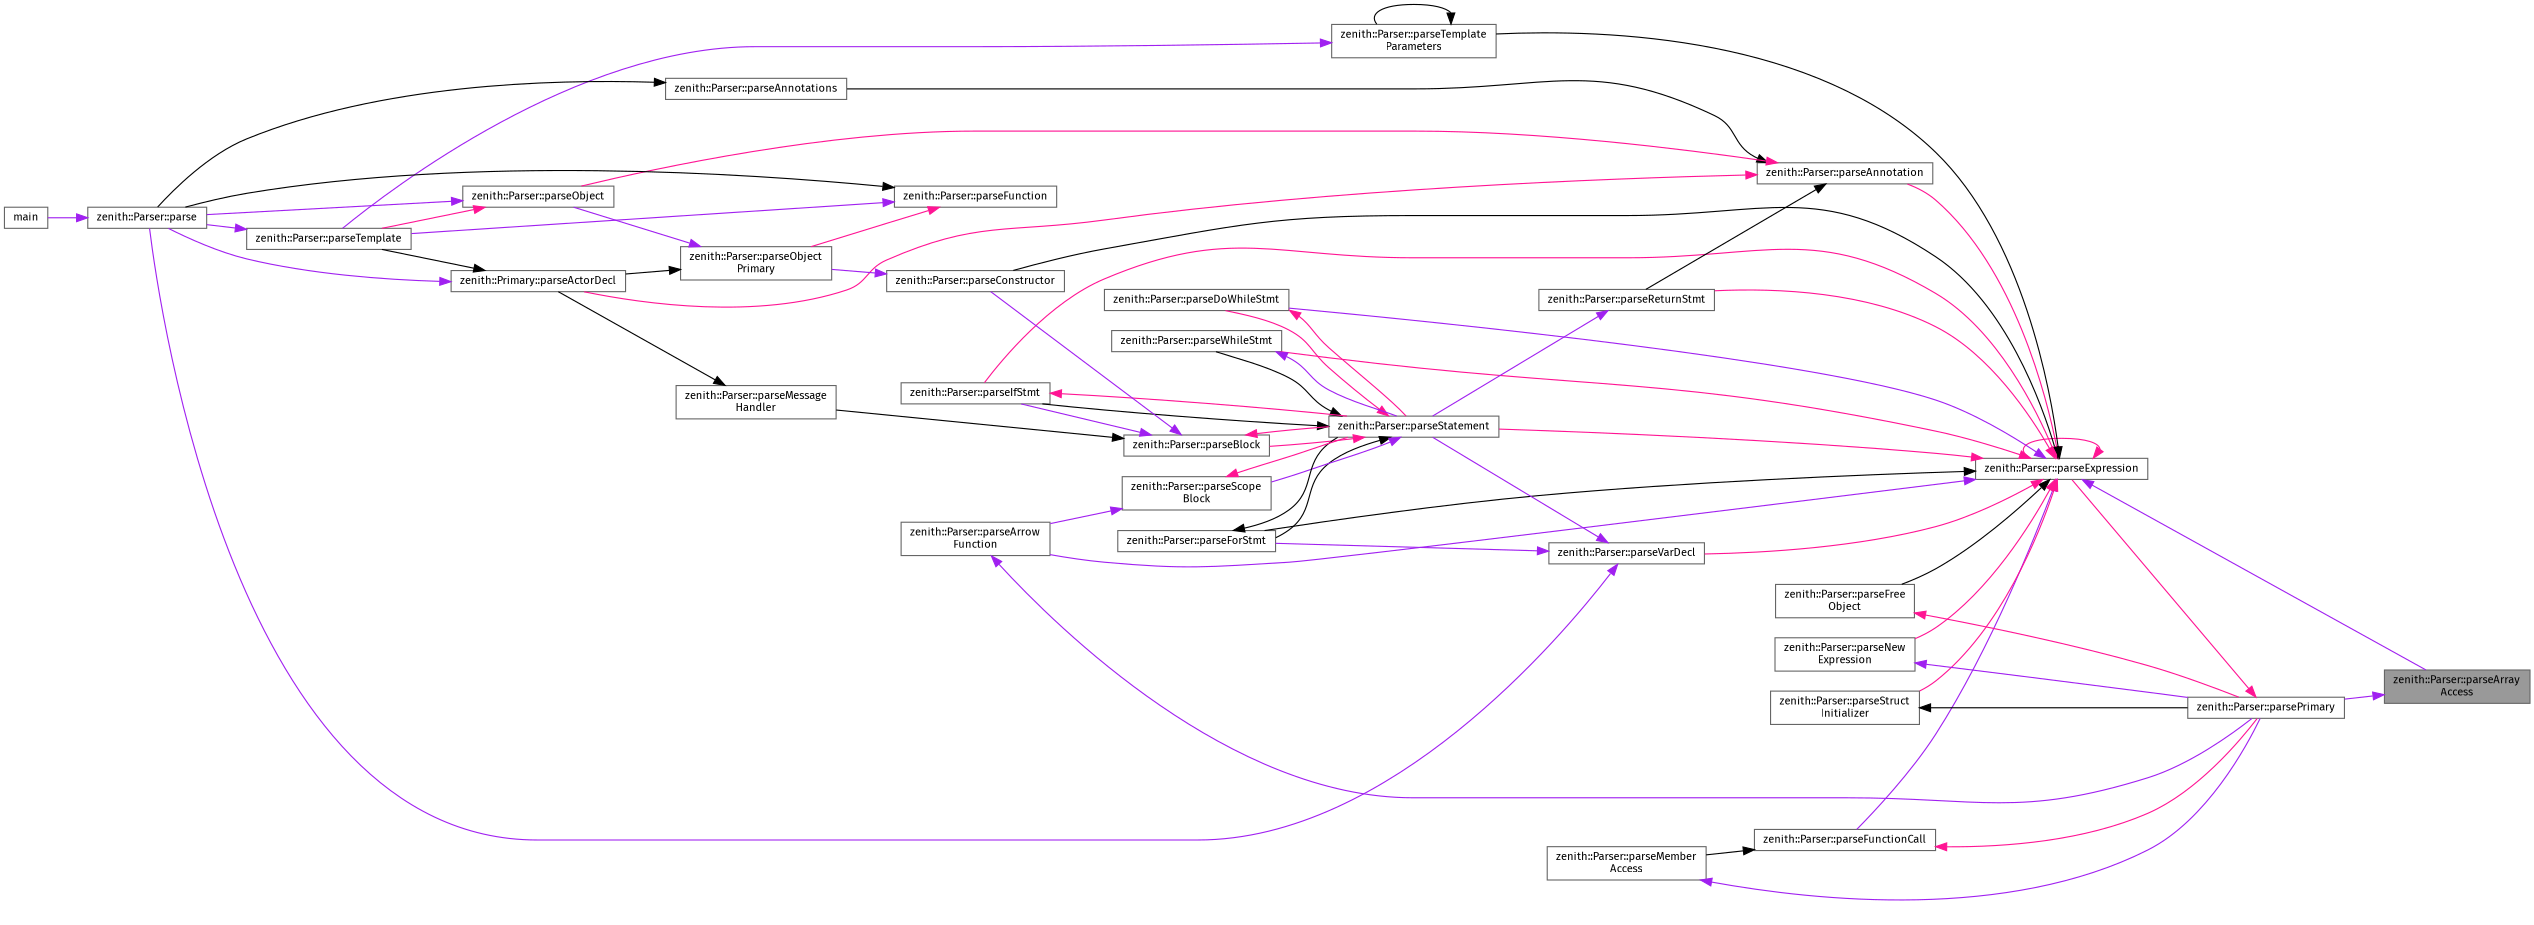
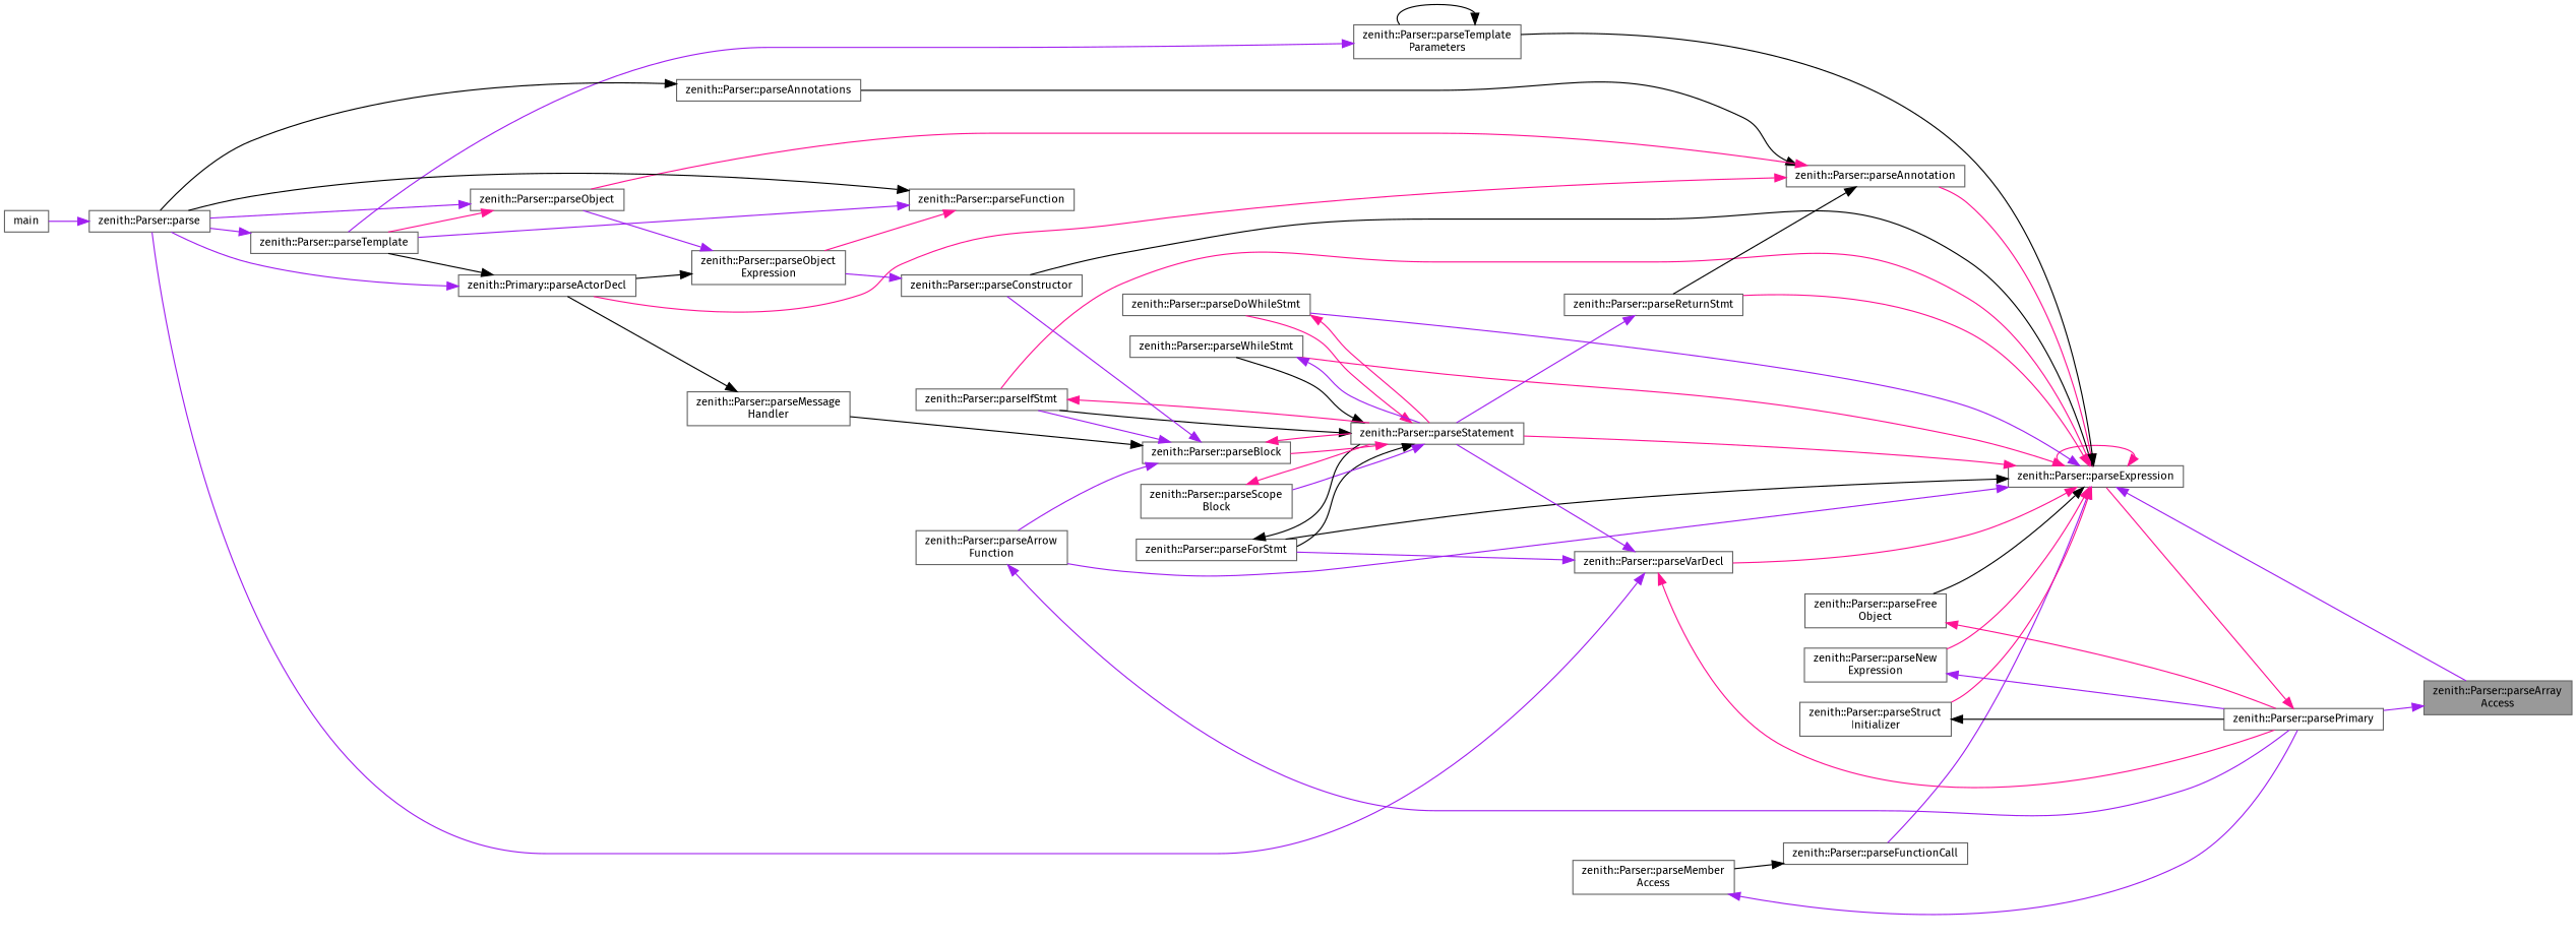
  digraph {
    fontname="Fira Sans"
    rankdir=RL
    node [color=grey40 fillcolor=white fontname="Fira Sans" fontsize=10 shape=box style=filled]
    edge [color=purple dir=back fontname="Fira Sans" fontsize=10 labelfontname=Helvetica labelfontsize=10 style=solid]
    n1 [color=gray40 fillcolor=grey60 fontcolor=black height=0.2 label="zenith::Parser::parseArray\lAccess" width=0.4]
    n2 [height=0.2 label="zenith::Parser::parsePrimary" width=0.4]
    n3 [height=0.2 label="zenith::Parser::parseExpression" width=0.4]
    n4 [height=0.2 label="zenith::Parser::parseAnnotation" width=0.4]
    n5 [height=0.2 label="zenith::Parser::parseReturnStmt" width=0.4]
    n6 [height=0.2 label="zenith::Parser::parseStatement" width=0.4]
    n7 [height=0.2 label="zenith::Parser::parseArrow\lFunction" width=0.4]
    n8 [height=0.2 label="zenith::Parser::parseConstructor" width=0.4]
    n9 [height=0.2 label="zenith::Parser::parseIfStmt" width=0.4]
    n10 [height=0.2 label="zenith::Parser::parseDoWhileStmt" width=0.4]
    n11 [height=0.2 label="zenith::Parser::parseForStmt" width=0.4]
    n12 [height=0.2 label="zenith::Parser::parseWhileStmt" width=0.4]
    n13 [height=0.2 label="zenith::Parser::parseFree\lObject" width=0.4]
    n14 [height=0.2 label="zenith::Parser::parseFunctionCall" width=0.4]
    n15 [height=0.2 label="zenith::Parser::parseNew\lExpression" width=0.4]
    n16 [height=0.2 label="zenith::Parser::parseStruct\lInitializer" width=0.4]
    n17 [height=0.2 label="zenith::Parser::parseTemplate\lParameters" width=0.4]
    n18 [height=0.2 label="zenith::Parser::parseVarDecl" width=0.4]
    n19 [height=0.2 label="zenith::Primary::parseActorDecl" width=0.4]
    n20 [height=0.2 label="zenith::Parser::parseAnnotations" width=0.4]
    n21 [height=0.2 label="zenith::Parser::parseObject" width=0.4]
    n22 [height=0.2 label="zenith::Parser::parseBlock" width=0.4]
    n23 [height=0.2 label="zenith::Parser::parseScope\lBlock" width=0.4]
-   n24 [height=0.2 label="zenith::Parser::parseObject\lPrimary" width=0.4]
+   n24 [height=0.2 label="zenith::Parser::parseObject\lExpression" width=0.4]
    n25 [height=0.2 label="zenith::Parser::parseMember\lAccess" width=0.4]
    n26 [height=0.2 label="zenith::Parser::parseTemplate" width=0.4]
    n27 [height=0.2 label="zenith::Parser::parse" width=0.4]
    n28 [height=0.2 label=main width=0.4]
    n29 [height=0.2 label="zenith::Parser::parseMessage\lHandler" width=0.4]
    n30 [height=0.2 label="zenith::Parser::parseFunction" width=0.4]
    n1 -> n2
    n2 -> n3 [color=deeppink]
    n3 -> n1
    n3 -> n3 [color=deeppink]
    n3 -> n4 [color=deeppink]
    n3 -> n5 [color=deeppink]
    n3 -> n6 [color=deeppink]
    n3 -> n7
    n3 -> n8 [color=black]
    n3 -> n9 [color=deeppink]
    n3 -> n10
    n3 -> n11 [color=black]
    n3 -> n12 [color=deeppink]
    n3 -> n13 [color=black]
    n3 -> n14
    n3 -> n15 [color=deeppink]
    n3 -> n16 [color=deeppink]
    n3 -> n17 [color=black]
    n3 -> n18 [color=deeppink]
    n4 -> n5 [color=black]
    n4 -> n19 [color=deeppink]
    n4 -> n20 [color=black]
    n4 -> n21 [color=deeppink]
    n5 -> n6
    n6 -> n9 [color=black]
    n6 -> n10 [color=deeppink]
    n6 -> n11 [color=black]
    n6 -> n12 [color=black]
    n6 -> n22 [color=deeppink]
    n6 -> n23
    n7 -> n2
    n8 -> n24
    n9 -> n6 [color=deeppink]
    n10 -> n6 [color=deeppink]
    n11 -> n6 [color=black]
    n12 -> n6
    n13 -> n2 [color=deeppink]
-   n14 -> n2 [color=deeppink]
+   n18 -> n2 [color=deeppink]
    n14 -> n25 [color=black]
    n15 -> n2
    n16 -> n2 [color=black]
    n17 -> n17 [color=black]
    n17 -> n26
    n18 -> n6
    n18 -> n11
    n18 -> n27
    n19 -> n26 [color=black]
    n19 -> n27
    n20 -> n27 [color=black]
    n21 -> n26 [color=deeppink]
    n21 -> n27
    n22 -> n6 [color=deeppink]
-   n23 -> n7
+   n22 -> n7
    n22 -> n8
    n22 -> n9
    n22 -> n29 [color=black]
    n23 -> n6 [color=deeppink]
    n24 -> n19 [color=black]
    n24 -> n21
    n25 -> n2
    n26 -> n27
    n27 -> n28
    n29 -> n19 [color=black]
    n30 -> n24 [color=deeppink]
    n30 -> n26
    n30 -> n27 [color=black]
  }
